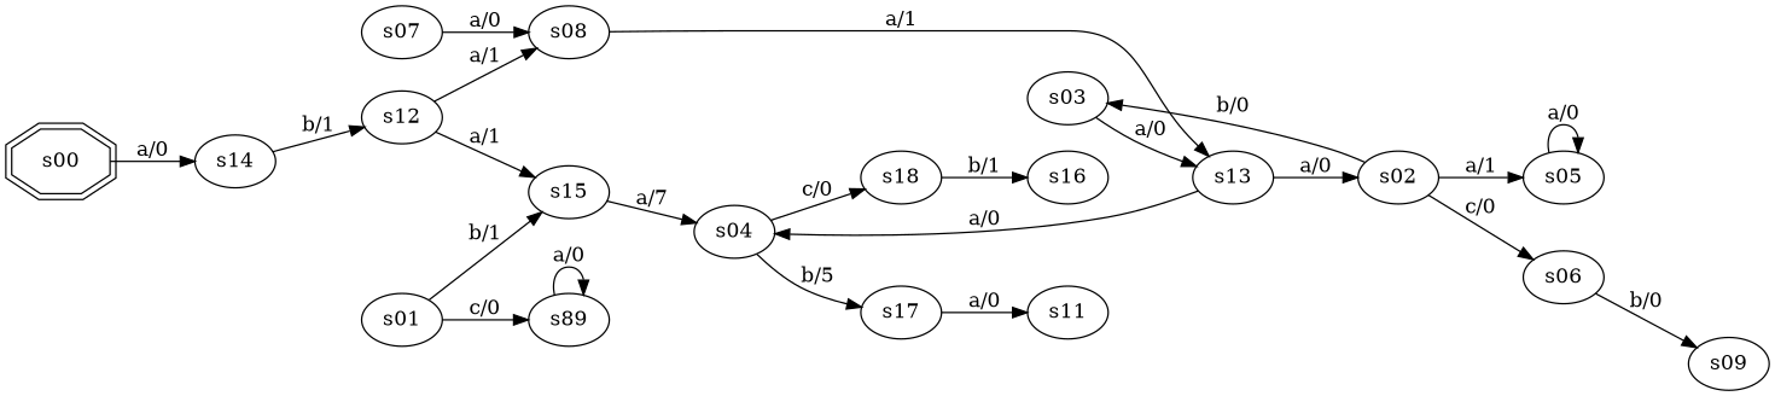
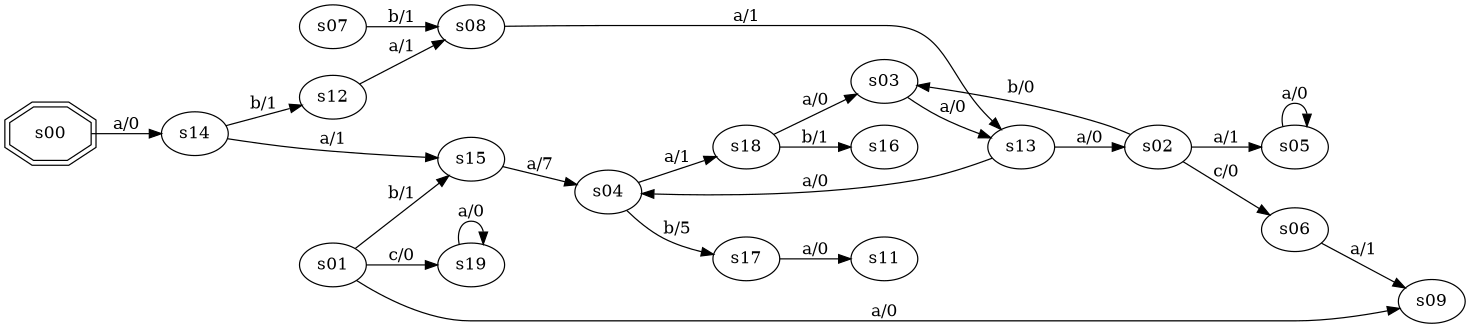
  digraph {
    rankdir=LR
    s00 [shape=doubleoctagon]
    s14
    s15
    s12
    s04
    s08
    s01
    s09
-   s19 [label=s89]
+   s19
    s18
    s17
    s02
    s05
    s03
    s06
    s13
    s16
    s11
    s07
    s00 -> s14 [label="a/0"]
-   s12 -> s15 [label="a/1"]
+   s14 -> s15 [label="a/1"]
    s14 -> s12 [label="b/1"]
    s15 -> s04 [label="a/7"]
    s12 -> s08 [label="a/1"]
-   s04 -> s18 [label="c/0"]
+   s04 -> s18 [label="a/1"]
    s04 -> s17 [label="b/5"]
    s08 -> s13 [label="a/1"]
    s01 -> s15 [label="b/1"]
+   s01 -> s09 [label="a/0"]
    s01 -> s19 [label="c/0"]
    s19 -> s19 [label="a/0"]
+   s18 -> s03 [label="a/0"]
    s18 -> s16 [label="b/1"]
    s17 -> s11 [label="a/0"]
    s02 -> s05 [label="a/1"]
    s02 -> s03 [label="b/0"]
    s02 -> s06 [label="c/0"]
    s05 -> s05 [label="a/0"]
    s03 -> s13 [label="a/0"]
-   s06 -> s09 [label="b/0"]
+   s06 -> s09 [label="a/1"]
    s13 -> s04 [label="a/0"]
    s13 -> s02 [label="a/0"]
-   s07 -> s08 [label="a/0"]
+   s07 -> s08 [label="b/1"]
  }
